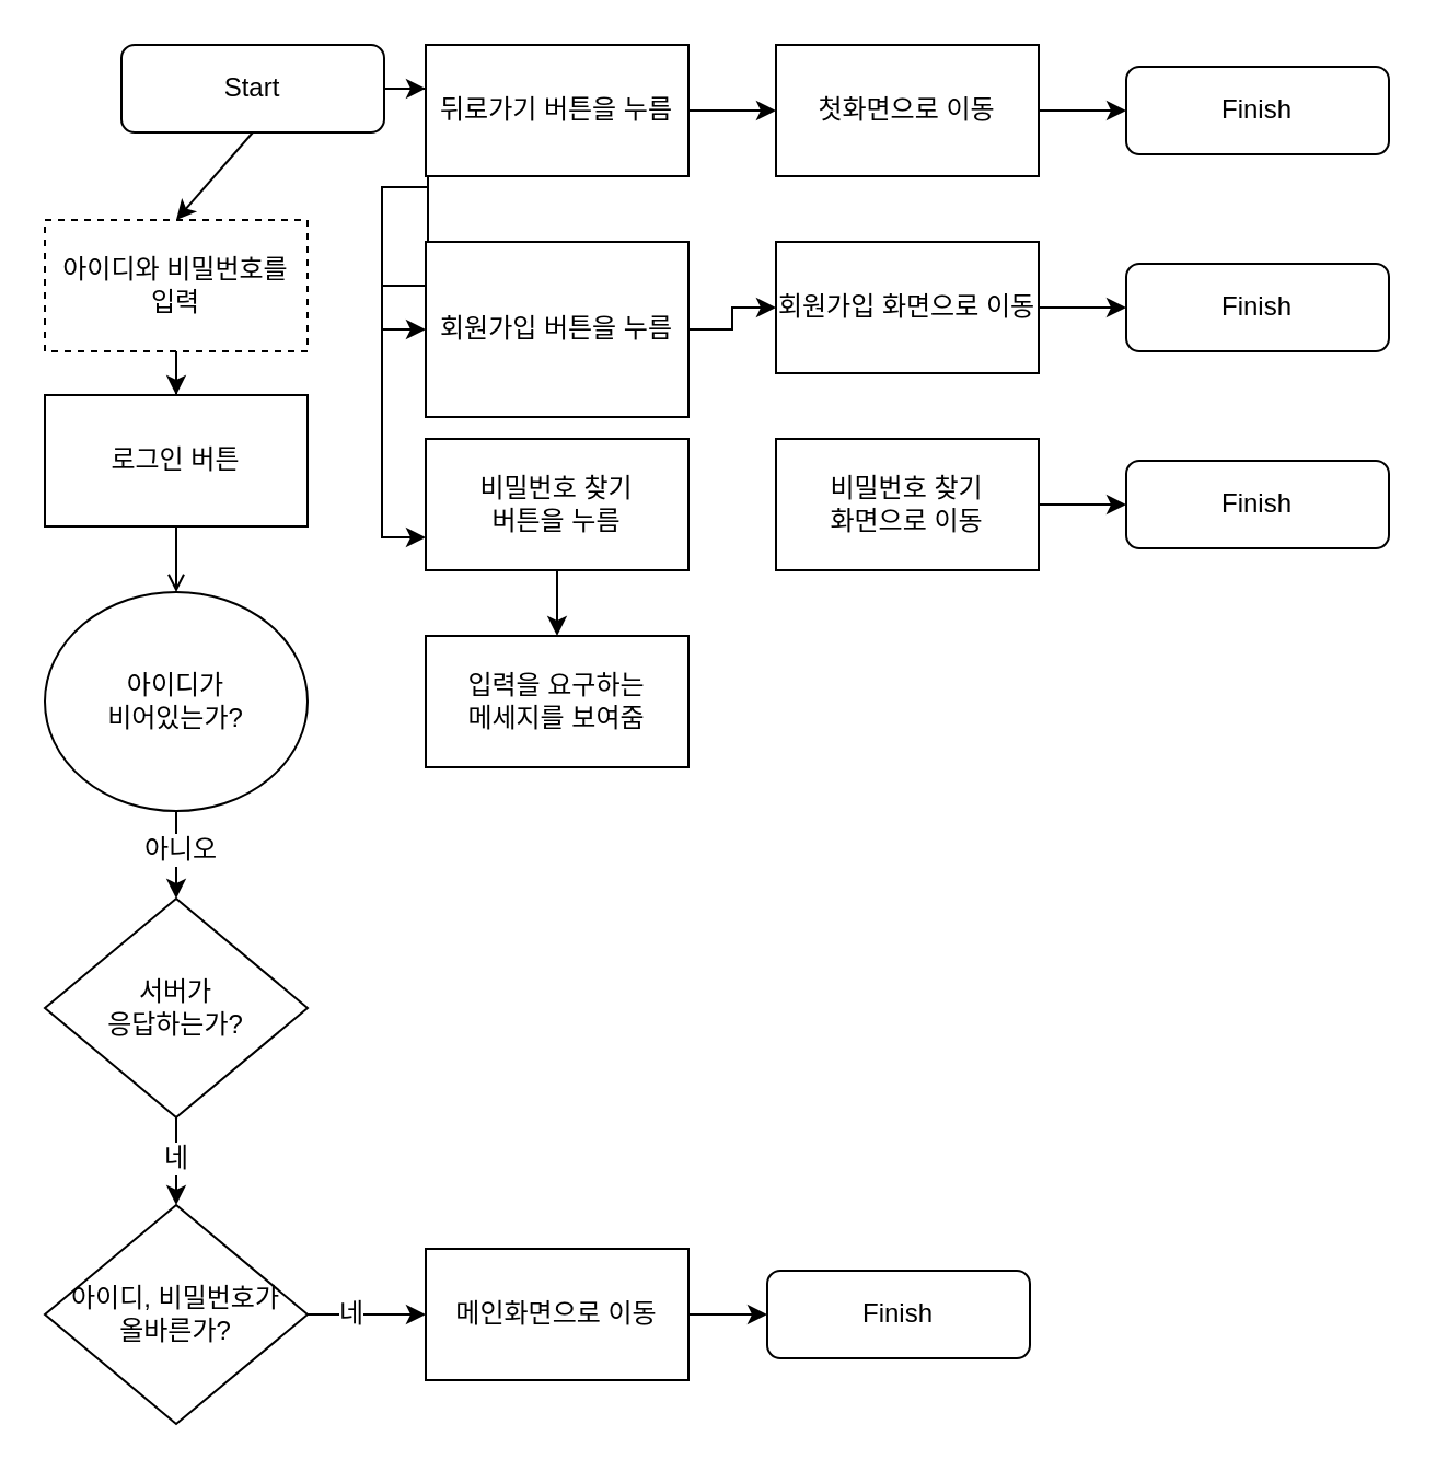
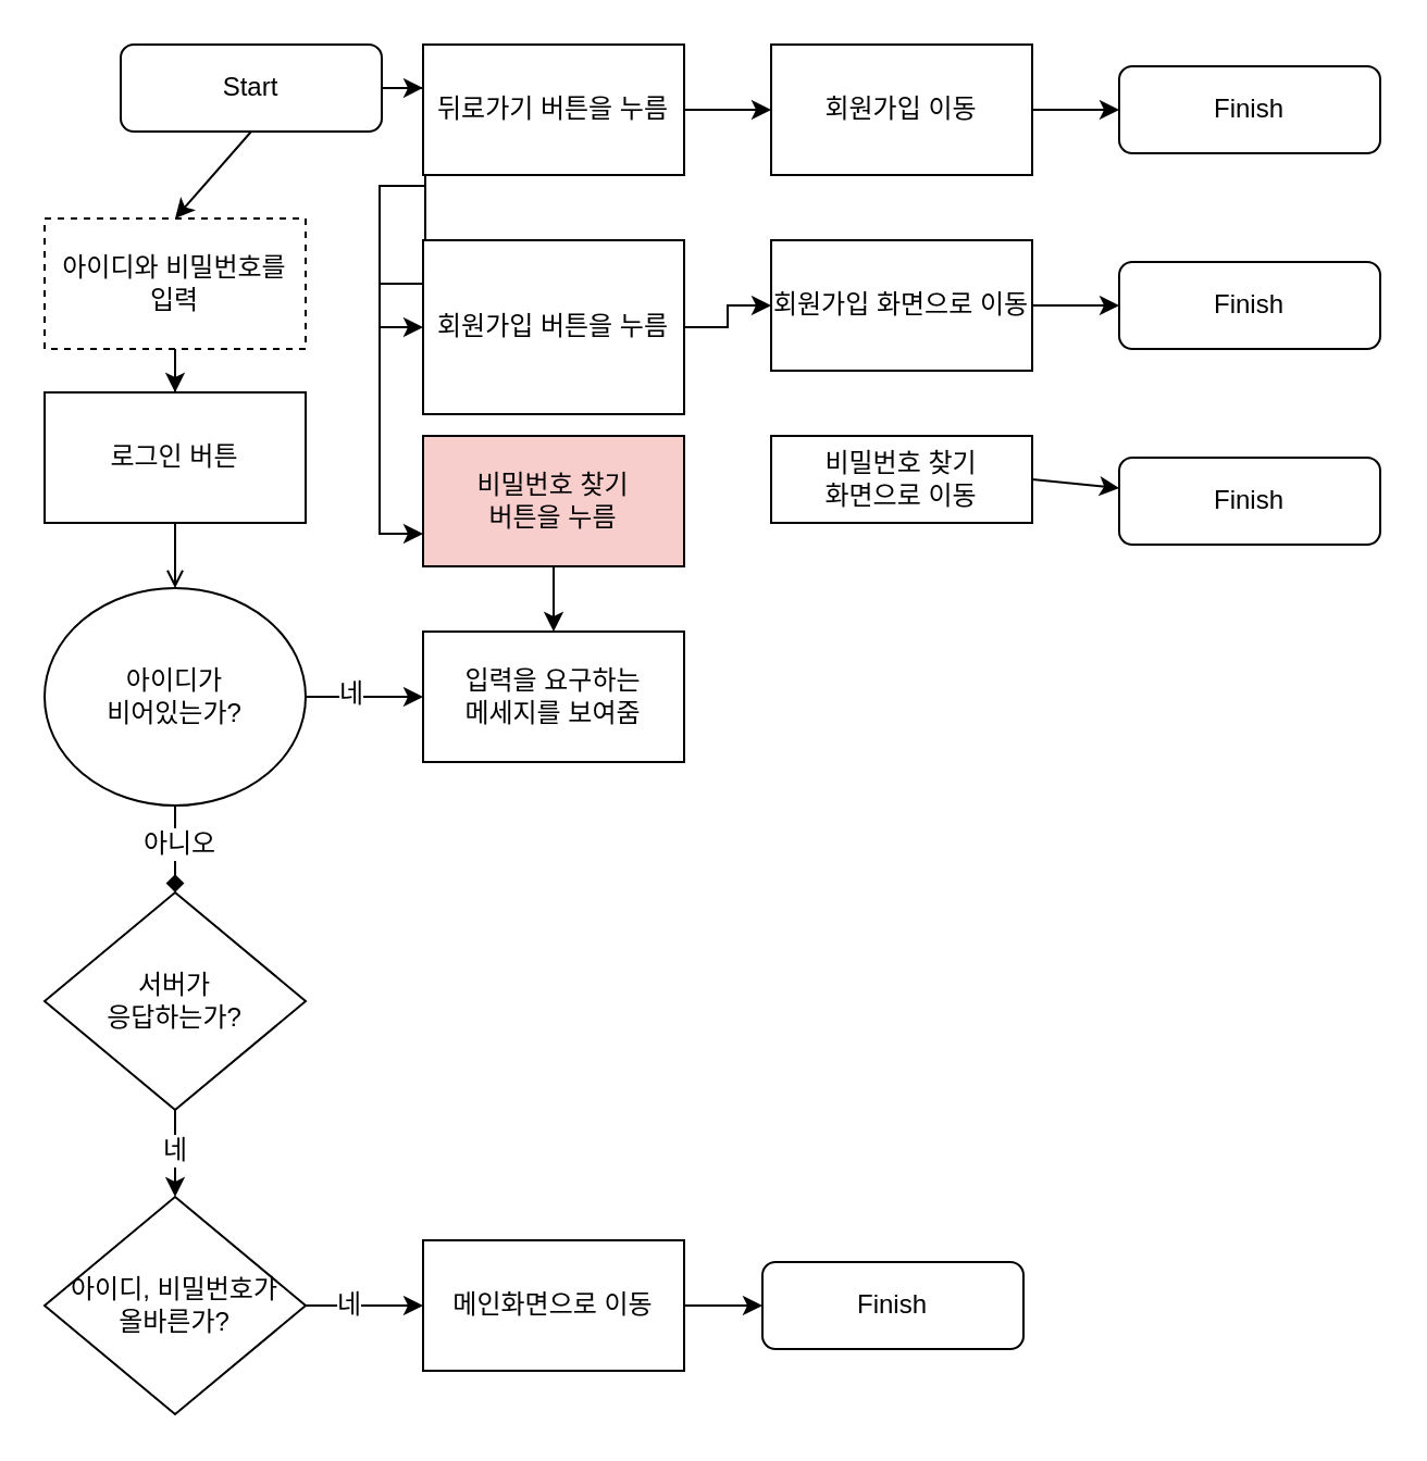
  <mxCell id="0" />
  <mxCell id="1" parent="0" />
  <mxCell id="2" style="edgeStyle=orthogonalEdgeStyle;rounded=0;orthogonalLoop=1;jettySize=auto;html=1;entryX=0;entryY=0.333;entryDx=0;entryDy=0;fontSize=12;fontColor=#000000;entryPerimeter=0;" edge="1" parent="1" source="5" target="15"><mxGeometry relative="1" as="geometry"><Array as="points" /></mxGeometry></mxCell>
  <mxCell id="3" style="edgeStyle=orthogonalEdgeStyle;rounded=0;orthogonalLoop=1;jettySize=auto;html=1;entryX=0;entryY=0.5;entryDx=0;entryDy=0;fontSize=12;fontColor=#000000;" edge="1" parent="1" source="5" target="32"><mxGeometry relative="1" as="geometry" /></mxCell>
  <mxCell id="4" style="edgeStyle=orthogonalEdgeStyle;rounded=0;orthogonalLoop=1;jettySize=auto;html=1;entryX=0;entryY=0.75;entryDx=0;entryDy=0;fontSize=12;fontColor=#000000;" edge="1" parent="1" source="5" target="37"><mxGeometry relative="1" as="geometry" /></mxCell>
  <mxCell id="5" value="Start" style="rounded=1;whiteSpace=wrap;html=1;fontSize=12;glass=0;strokeWidth=1;shadow=0;" parent="1" vertex="1"><mxGeometry x="55" y="20" width="120" height="40" as="geometry" /></mxCell>
  <mxCell id="6" value="" style="edgeStyle=orthogonalEdgeStyle;rounded=0;orthogonalLoop=1;jettySize=auto;html=1;fontSize=12;fontColor=#000000;" edge="1" parent="1" source="7" target="24"><mxGeometry relative="1" as="geometry" /></mxCell>
  <mxCell id="7" value="&lt;font style=&quot;font-size: 12px&quot;&gt;아이디와 비밀번호를&lt;br&gt;입력&lt;/font&gt;" style="rounded=0;whiteSpace=wrap;html=1;fontSize=10;dashed=1;" vertex="1" parent="1"><mxGeometry x="20" y="100" width="120" height="60" as="geometry" /></mxCell>
  <mxCell id="8" value="" style="endArrow=classic;html=1;rounded=0;fontSize=12;exitX=0.5;exitY=1;exitDx=0;exitDy=0;entryX=0.5;entryY=0;entryDx=0;entryDy=0;" edge="1" parent="1" source="5" target="7"><mxGeometry width="50" height="50" relative="1" as="geometry"><mxPoint x="250" y="240" as="sourcePoint" /><mxPoint x="300" y="190" as="targetPoint" /></mxGeometry></mxCell>
- <mxCell id="11" value="" style="edgeStyle=orthogonalEdgeStyle;rounded=0;orthogonalLoop=1;jettySize=auto;html=1;fontSize=12;fontColor=#000000;" edge="1" parent="1" source="13" target="22"><mxGeometry relative="1" as="geometry" /></mxCell>
+ <mxCell id="9" value="" style="edgeStyle=orthogonalEdgeStyle;rounded=0;orthogonalLoop=1;jettySize=auto;html=1;fontSize=12;entryX=0;entryY=0.5;entryDx=0;entryDy=0;" edge="1" parent="1" source="13" target="18"><mxGeometry relative="1" as="geometry"><Array as="points" /></mxGeometry></mxCell>
+ <mxCell id="10" value="네" style="edgeLabel;html=1;align=center;verticalAlign=middle;resizable=0;points=[];fontSize=12;" vertex="1" connectable="0" parent="9"><mxGeometry x="-0.25" y="2" relative="1" as="geometry"><mxPoint as="offset" /></mxGeometry></mxCell>
+ <mxCell id="11" value="" style="edgeStyle=orthogonalEdgeStyle;rounded=0;orthogonalLoop=1;jettySize=auto;html=1;fontSize=12;fontColor=#000000;endArrow=diamond;" edge="1" parent="1" source="13" target="22"><mxGeometry relative="1" as="geometry" /></mxCell>
  <mxCell id="12" value="아니오" style="edgeLabel;html=1;align=center;verticalAlign=middle;resizable=0;points=[];fontSize=12;fontColor=#000000;" vertex="1" connectable="0" parent="11"><mxGeometry x="-0.156" y="1" relative="1" as="geometry"><mxPoint as="offset" /></mxGeometry></mxCell>
  <mxCell id="13" value="아이디가&lt;br&gt;비어있는가?" style="ellipse;whiteSpace=wrap;html=1;fontSize=12;" vertex="1" parent="1"><mxGeometry x="20" y="270" width="120" height="100" as="geometry" /></mxCell>
  <mxCell id="14" value="" style="edgeStyle=orthogonalEdgeStyle;rounded=0;orthogonalLoop=1;jettySize=auto;html=1;fontSize=12;fontColor=#000000;" edge="1" parent="1" source="15" target="19"><mxGeometry relative="1" as="geometry" /></mxCell>
  <mxCell id="15" value="&lt;font style=&quot;font-size: 12px&quot;&gt;뒤로가기 버튼을 누름&lt;br&gt;&lt;/font&gt;" style="rounded=0;whiteSpace=wrap;html=1;fontSize=10;" vertex="1" parent="1"><mxGeometry x="194" y="20" width="120" height="60" as="geometry" /></mxCell>
  <mxCell id="16" value="" style="endArrow=classic;html=1;rounded=0;fontSize=12;exitX=1;exitY=0.5;exitDx=0;exitDy=0;" edge="1" parent="1" source="19" target="17"><mxGeometry width="50" height="50" relative="1" as="geometry"><mxPoint x="484" y="110" as="sourcePoint" /><mxPoint x="504" y="40" as="targetPoint" /></mxGeometry></mxCell>
  <mxCell id="17" value="Finish" style="rounded=1;whiteSpace=wrap;html=1;fontSize=12;glass=0;strokeWidth=1;shadow=0;" vertex="1" parent="1"><mxGeometry x="514" y="30" width="120" height="40" as="geometry" /></mxCell>
  <mxCell id="18" value="입력을 요구하는&lt;br&gt;메세지를 보여줌" style="whiteSpace=wrap;html=1;" vertex="1" parent="1"><mxGeometry x="194" y="290" width="120" height="60" as="geometry" /></mxCell>
- <mxCell id="19" value="&lt;font style=&quot;font-size: 12px&quot;&gt;첫화면으로 이동&lt;/font&gt;" style="whiteSpace=wrap;html=1;fontSize=10;rounded=0;" vertex="1" parent="1"><mxGeometry x="354" y="20" width="120" height="60" as="geometry" /></mxCell>
+ <mxCell id="19" value="&lt;font style=&quot;font-size: 12px&quot;&gt;회원가입 이동&lt;/font&gt;" style="whiteSpace=wrap;html=1;fontSize=10;rounded=0;" vertex="1" parent="1"><mxGeometry x="354" y="20" width="120" height="60" as="geometry" /></mxCell>
  <mxCell id="20" value="" style="edgeStyle=orthogonalEdgeStyle;rounded=0;orthogonalLoop=1;jettySize=auto;html=1;fontSize=12;fontColor=#000000;" edge="1" parent="1" source="22" target="27"><mxGeometry relative="1" as="geometry" /></mxCell>
  <mxCell id="21" value="네" style="edgeLabel;html=1;align=center;verticalAlign=middle;resizable=0;points=[];fontSize=12;fontColor=#000000;" vertex="1" connectable="0" parent="20"><mxGeometry x="-0.12" y="-1" relative="1" as="geometry"><mxPoint as="offset" /></mxGeometry></mxCell>
  <mxCell id="22" value="서버가&lt;br&gt;응답하는가?" style="rhombus;whiteSpace=wrap;html=1;" vertex="1" parent="1"><mxGeometry x="20" y="410" width="120" height="100" as="geometry" /></mxCell>
  <mxCell id="23" style="edgeStyle=orthogonalEdgeStyle;rounded=0;orthogonalLoop=1;jettySize=auto;html=1;fontSize=12;fontColor=#000000;endArrow=open;" edge="1" parent="1" source="24" target="13"><mxGeometry relative="1" as="geometry" /></mxCell>
  <mxCell id="24" value="&lt;font style=&quot;font-size: 12px&quot;&gt;로그인 버튼&lt;/font&gt;" style="whiteSpace=wrap;html=1;fontSize=10;rounded=0;" vertex="1" parent="1"><mxGeometry x="20" y="180" width="120" height="60" as="geometry" /></mxCell>
  <mxCell id="25" value="" style="edgeStyle=orthogonalEdgeStyle;rounded=0;orthogonalLoop=1;jettySize=auto;html=1;fontSize=12;fontColor=#000000;" edge="1" parent="1" source="27" target="29"><mxGeometry relative="1" as="geometry" /></mxCell>
  <mxCell id="26" value="네" style="edgeLabel;html=1;align=center;verticalAlign=middle;resizable=0;points=[];fontSize=12;fontColor=#000000;" vertex="1" connectable="0" parent="25"><mxGeometry x="-0.296" y="1" relative="1" as="geometry"><mxPoint as="offset" /></mxGeometry></mxCell>
  <mxCell id="27" value="아이디, 비밀번호가&lt;br&gt;올바른가?" style="rhombus;whiteSpace=wrap;html=1;" vertex="1" parent="1"><mxGeometry x="20" y="550" width="120" height="100" as="geometry" /></mxCell>
  <mxCell id="28" style="edgeStyle=orthogonalEdgeStyle;rounded=0;orthogonalLoop=1;jettySize=auto;html=1;entryX=0;entryY=0.5;entryDx=0;entryDy=0;fontSize=12;fontColor=#000000;" edge="1" parent="1" source="29" target="30"><mxGeometry relative="1" as="geometry" /></mxCell>
  <mxCell id="29" value="메인화면으로 이동" style="whiteSpace=wrap;html=1;" vertex="1" parent="1"><mxGeometry x="194" y="570" width="120" height="60" as="geometry" /></mxCell>
  <mxCell id="30" value="Finish" style="rounded=1;whiteSpace=wrap;html=1;fontSize=12;glass=0;strokeWidth=1;shadow=0;" vertex="1" parent="1"><mxGeometry x="350" y="580" width="120" height="40" as="geometry" /></mxCell>
  <mxCell id="31" value="" style="edgeStyle=orthogonalEdgeStyle;rounded=0;orthogonalLoop=1;jettySize=auto;html=1;fontSize=12;fontColor=#000000;" edge="1" parent="1" source="32" target="35"><mxGeometry relative="1" as="geometry" /></mxCell>
  <mxCell id="32" value="&lt;font style=&quot;font-size: 12px&quot;&gt;회원가입 버튼을 누름&lt;br&gt;&lt;/font&gt;" style="rounded=0;whiteSpace=wrap;html=1;fontSize=10;" vertex="1" parent="1"><mxGeometry x="194" y="110" width="120" height="80" as="geometry" /></mxCell>
  <mxCell id="33" value="" style="endArrow=classic;html=1;rounded=0;fontSize=12;exitX=1;exitY=0.5;exitDx=0;exitDy=0;" edge="1" parent="1" source="35" target="34"><mxGeometry width="50" height="50" relative="1" as="geometry"><mxPoint x="484" y="200" as="sourcePoint" /><mxPoint x="504" y="130" as="targetPoint" /></mxGeometry></mxCell>
  <mxCell id="34" value="Finish" style="rounded=1;whiteSpace=wrap;html=1;fontSize=12;glass=0;strokeWidth=1;shadow=0;" vertex="1" parent="1"><mxGeometry x="514" y="120" width="120" height="40" as="geometry" /></mxCell>
  <mxCell id="35" value="&lt;font style=&quot;font-size: 12px&quot;&gt;회원가입 화면으로 이동&lt;/font&gt;" style="whiteSpace=wrap;html=1;fontSize=10;rounded=0;" vertex="1" parent="1"><mxGeometry x="354" y="110" width="120" height="60" as="geometry" /></mxCell>
  <mxCell id="36" value="" style="edgeStyle=orthogonalEdgeStyle;rounded=0;orthogonalLoop=1;jettySize=auto;html=1;fontSize=12;fontColor=#000000;" edge="1" parent="1" source="37" target="18"><mxGeometry relative="1" as="geometry" /></mxCell>
- <mxCell id="37" value="&lt;font style=&quot;font-size: 12px&quot;&gt;비밀번호 찾기&lt;br&gt;버튼을 누름&lt;br&gt;&lt;/font&gt;" style="rounded=0;whiteSpace=wrap;html=1;fontSize=10;" vertex="1" parent="1"><mxGeometry x="194" y="200" width="120" height="60" as="geometry" /></mxCell>
+ <mxCell id="37" value="&lt;font style=&quot;font-size: 12px&quot;&gt;비밀번호 찾기&lt;br&gt;버튼을 누름&lt;br&gt;&lt;/font&gt;" style="rounded=0;whiteSpace=wrap;html=1;fontSize=10;fillColor=#f8cecc;" vertex="1" parent="1"><mxGeometry x="194" y="200" width="120" height="60" as="geometry" /></mxCell>
  <mxCell id="38" value="" style="endArrow=classic;html=1;rounded=0;fontSize=12;exitX=1;exitY=0.5;exitDx=0;exitDy=0;" edge="1" parent="1" source="40" target="39"><mxGeometry width="50" height="50" relative="1" as="geometry"><mxPoint x="484" y="290" as="sourcePoint" /><mxPoint x="504" y="220" as="targetPoint" /></mxGeometry></mxCell>
  <mxCell id="39" value="Finish" style="rounded=1;whiteSpace=wrap;html=1;fontSize=12;glass=0;strokeWidth=1;shadow=0;" vertex="1" parent="1"><mxGeometry x="514" y="210" width="120" height="40" as="geometry" /></mxCell>
- <mxCell id="40" value="&lt;font style=&quot;font-size: 12px&quot;&gt;비밀번호 찾기&lt;br&gt;화면으로 이동&lt;/font&gt;" style="whiteSpace=wrap;html=1;fontSize=10;rounded=0;" vertex="1" parent="1"><mxGeometry x="354" y="200" width="120" height="60" as="geometry" /></mxCell>
+ <mxCell id="40" value="&lt;font style=&quot;font-size: 12px&quot;&gt;비밀번호 찾기&lt;br&gt;화면으로 이동&lt;/font&gt;" style="whiteSpace=wrap;html=1;fontSize=10;rounded=0;" vertex="1" parent="1"><mxGeometry x="354" y="200" width="120" height="40" as="geometry" /></mxCell>
